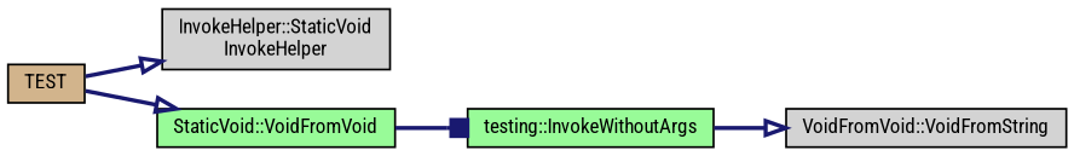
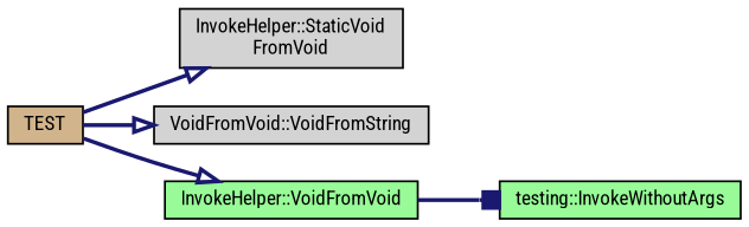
  digraph {
    fontname="Roboto Condensed"
    rankdir=LR
    node [color=black fillcolor=lightgrey fontname="Roboto Condensed" fontsize=10 shape=record style=filled]
    edge [arrowhead=onormal color=midnightblue fontname="Roboto Condensed" fontsize=10 labelfontname=Helvetica labelfontsize=10 style=bold]
    n1 [fillcolor=tan fontcolor=black height=0.2 label=TEST width=0.4]
-   n2 [height=0.2 label="InvokeHelper::StaticVoid\lInvokeHelper" width=0.4]
+   n2 [height=0.2 label="InvokeHelper::StaticVoid\lFromVoid" width=0.4]
    n3 [height=0.2 label="VoidFromVoid::VoidFromString" width=0.4]
-   n4 [fillcolor=palegreen height=0.2 label="StaticVoid::VoidFromVoid" width=0.4]
+   n4 [fillcolor=palegreen height=0.2 label="InvokeHelper::VoidFromVoid" width=0.4]
    n5 [fillcolor=palegreen height=0.2 label="testing::InvokeWithoutArgs" width=0.4]
    n1 -> n2
-   n5 -> n3
+   n1 -> n3
    n1 -> n4
    n4 -> n5 [arrowhead=box]
  }
